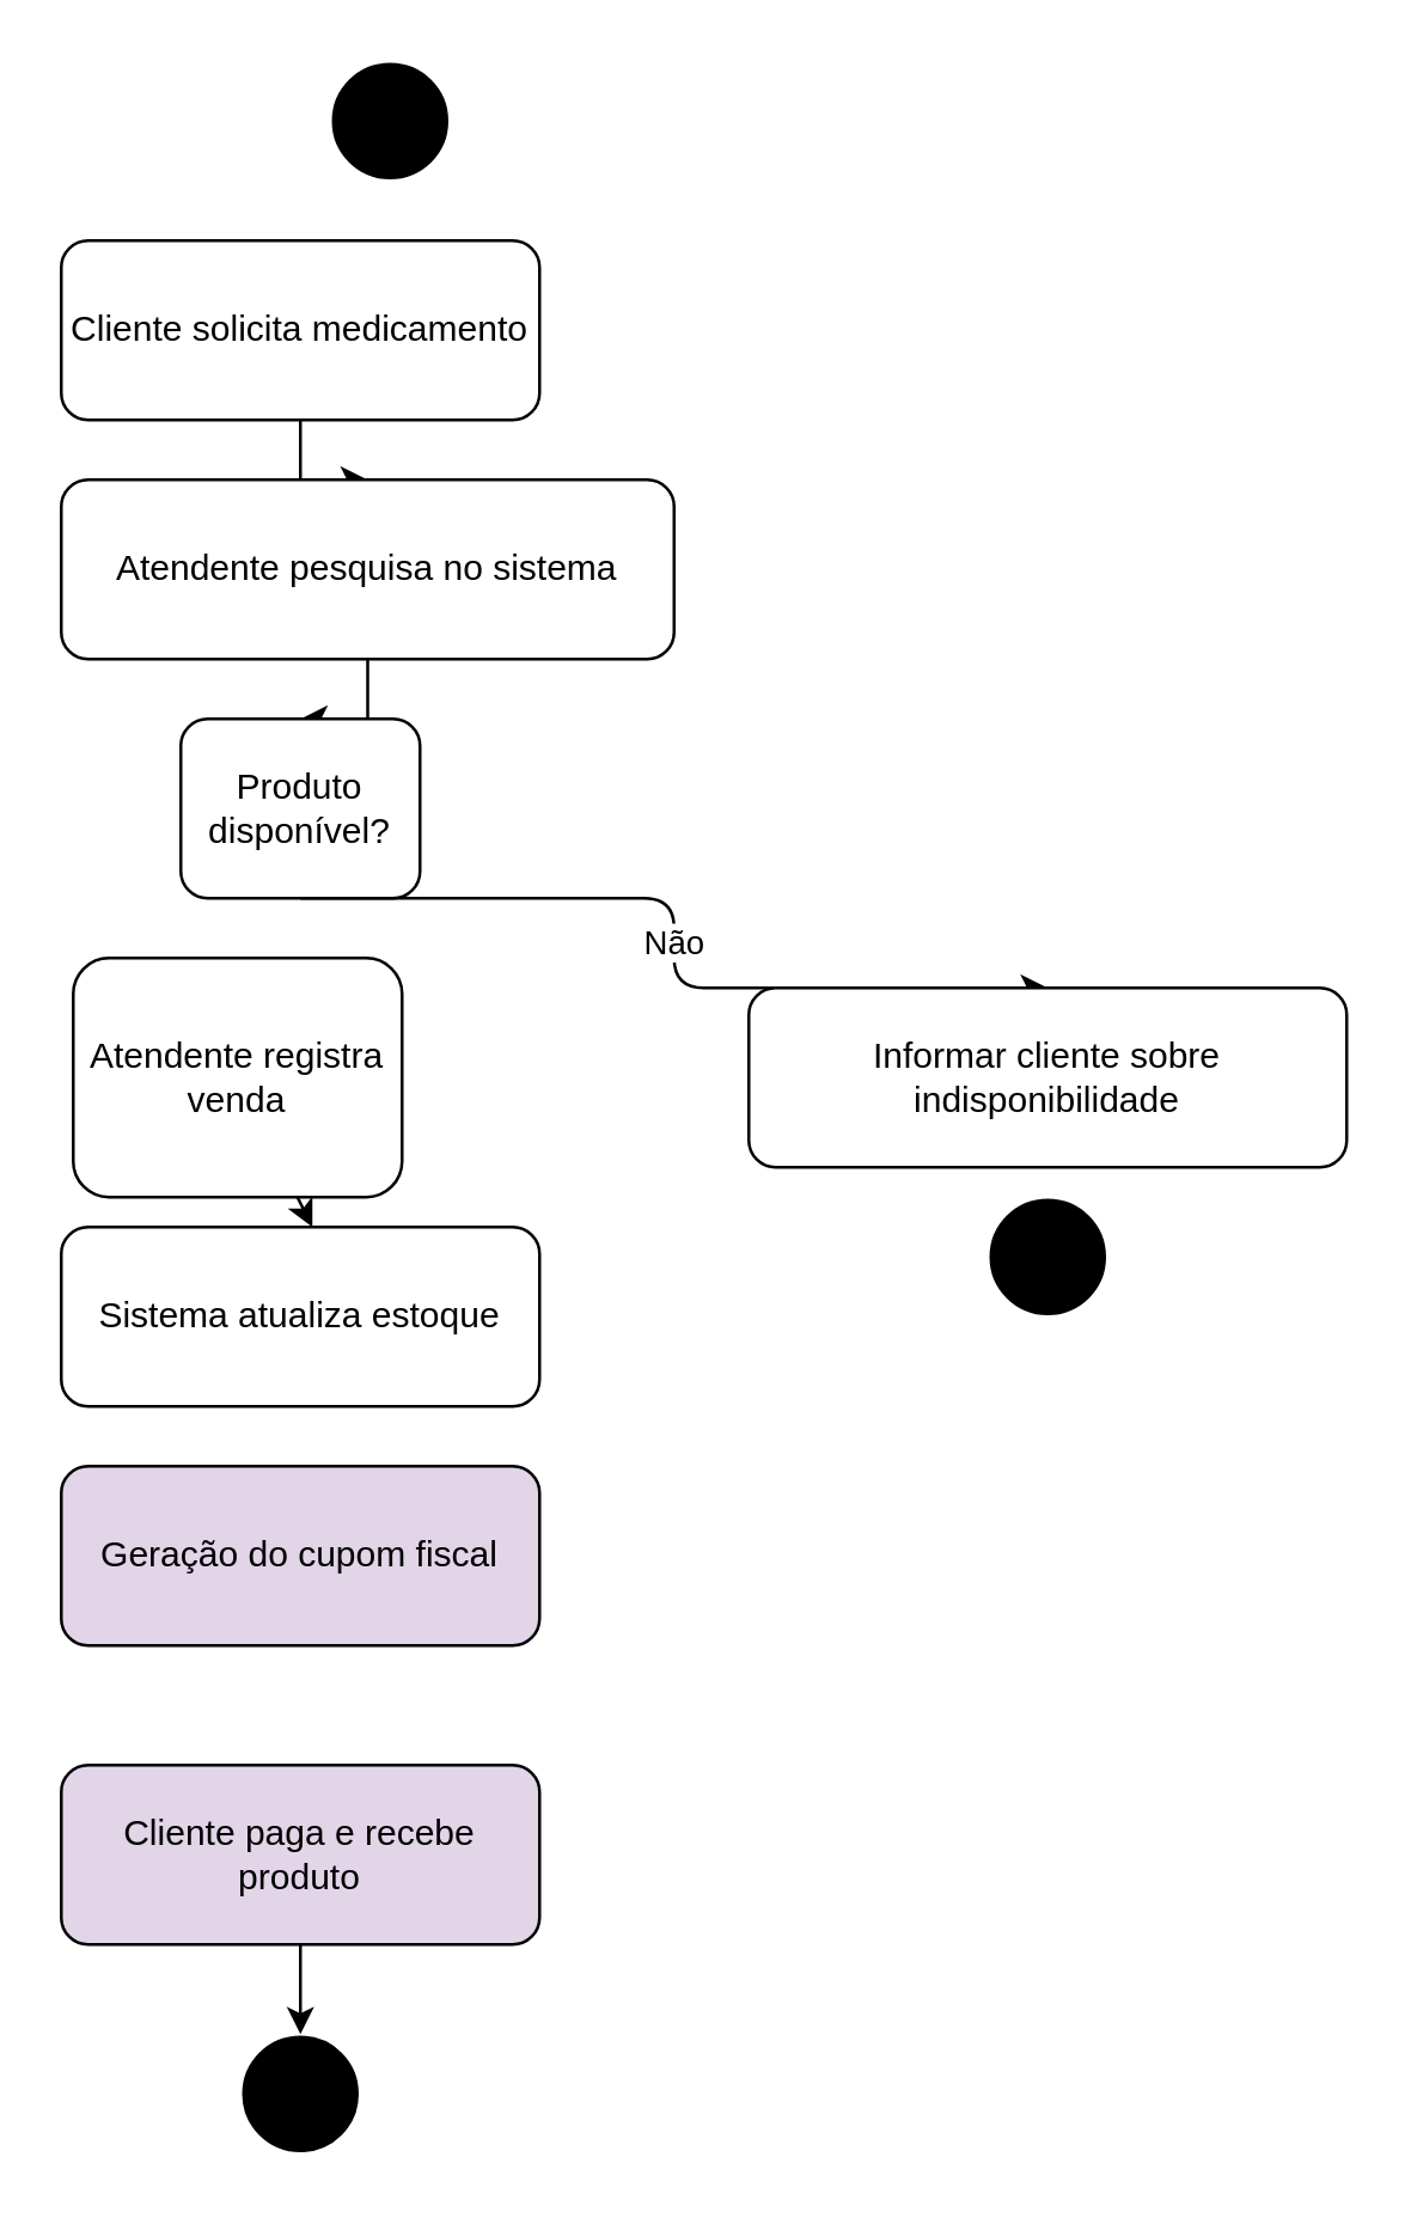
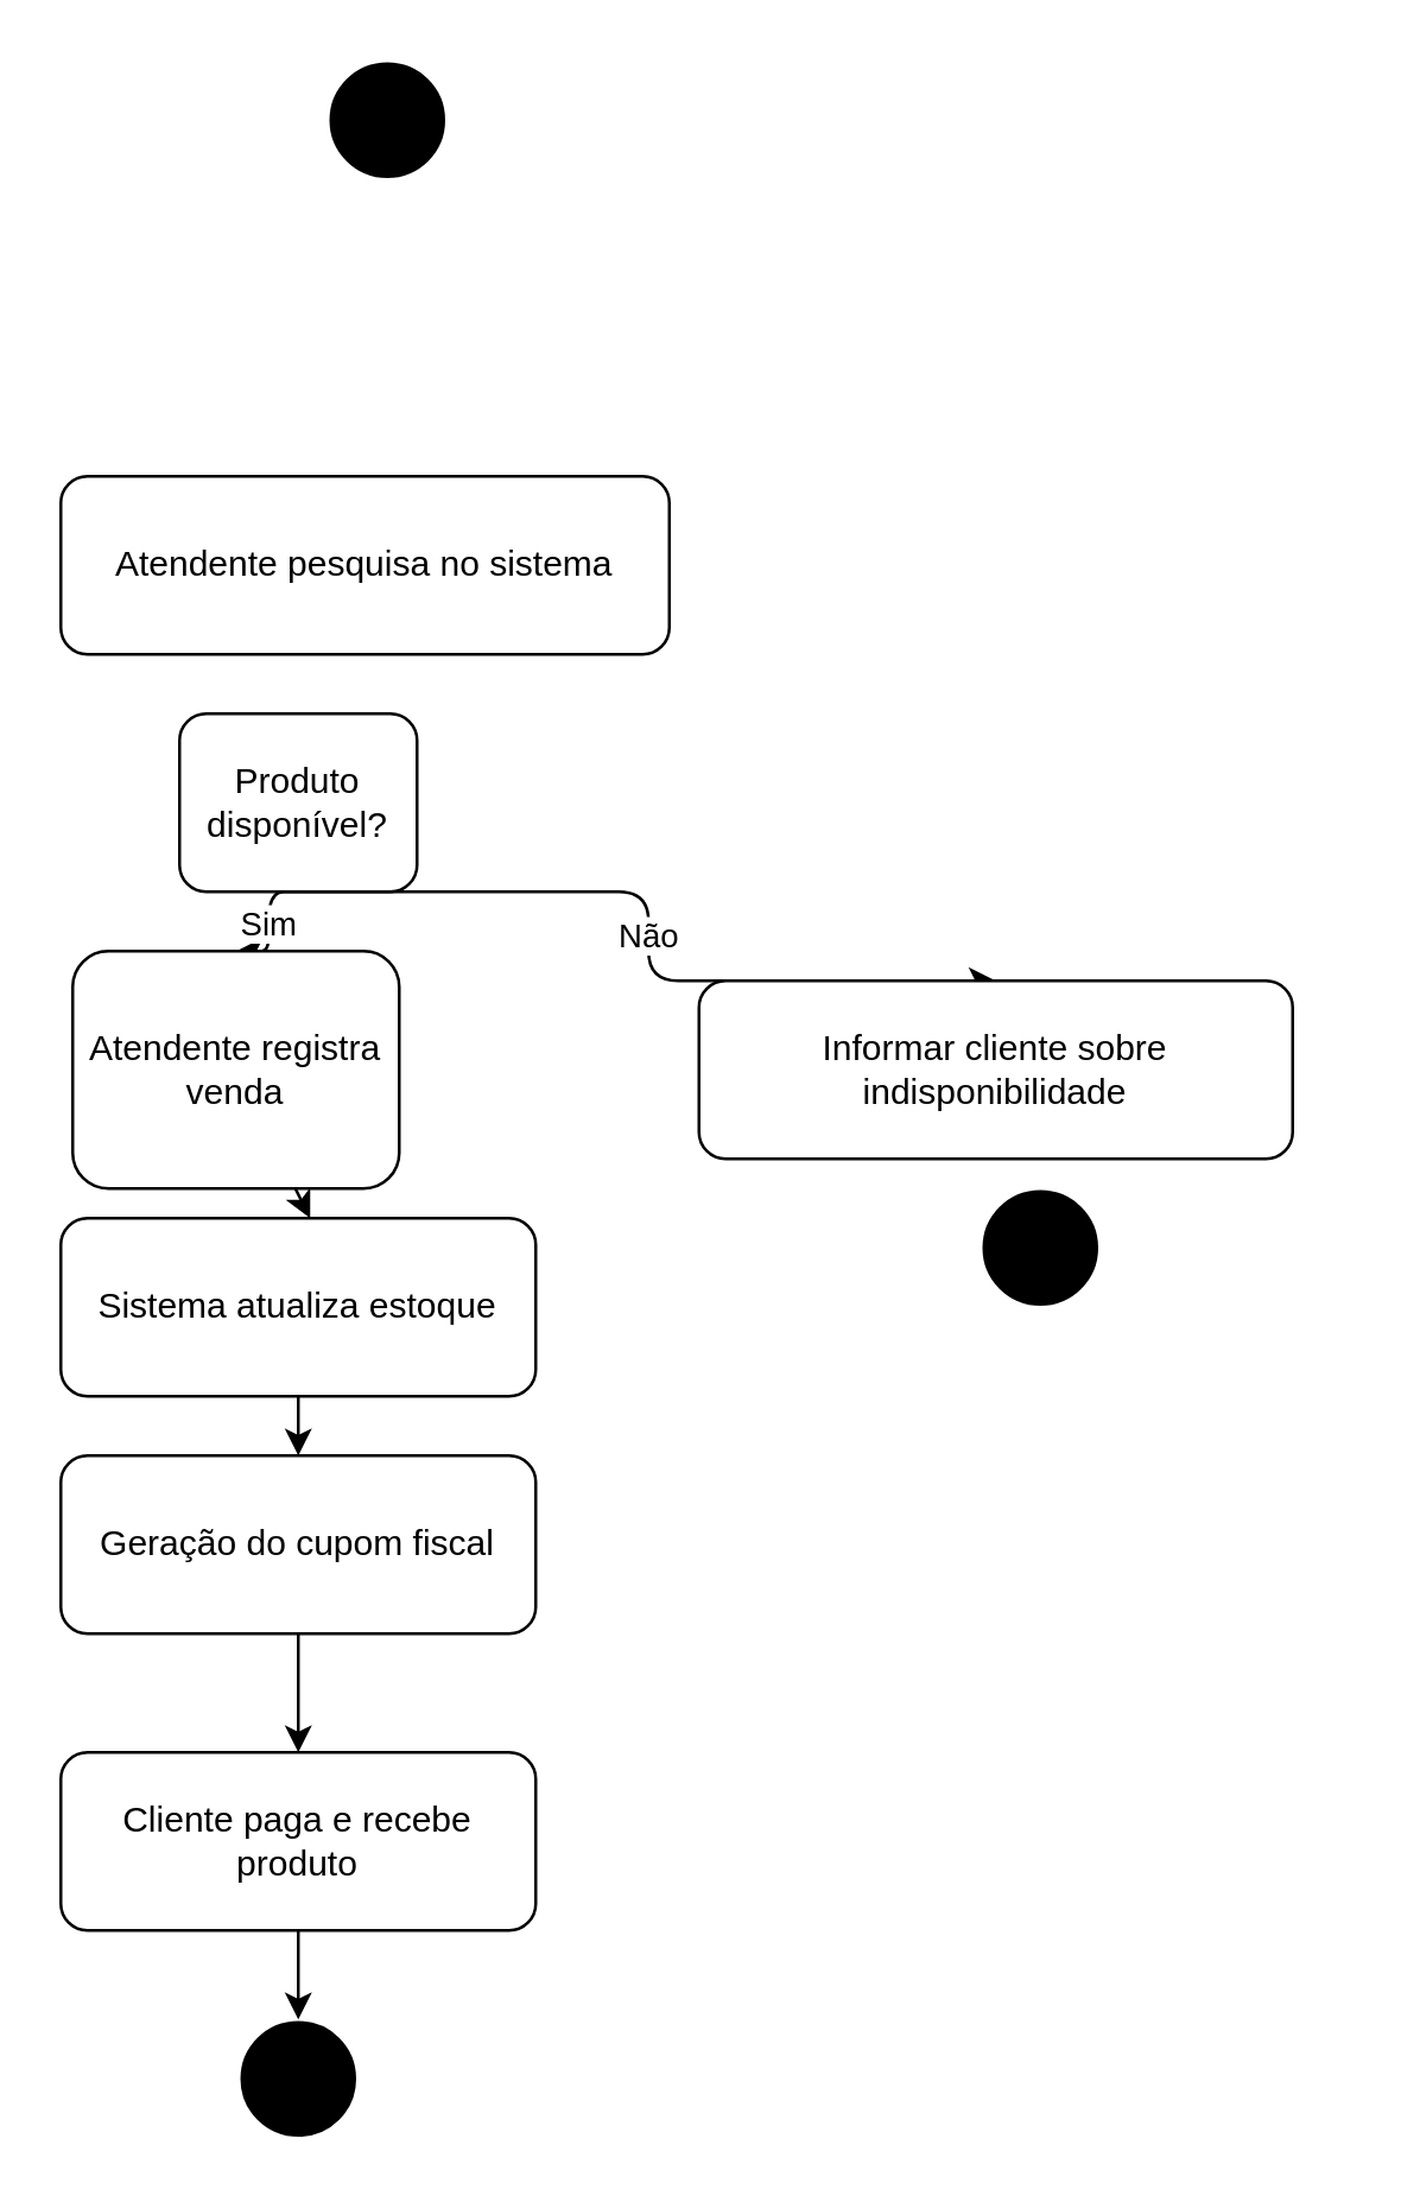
  <mxCell id="0" />
  <mxCell id="1" parent="0" />
  <mxCell id="2" value="Início" style="ellipse;whiteSpace=wrap;html=1;fillColor=#000000;strokeColor=#FFFFFF;" parent="1" vertex="1"><mxGeometry x="110" y="20" width="40" height="40" as="geometry" /></mxCell>
- <mxCell id="3" value="" style="edgeStyle=orthogonalEdgeStyle;rounded=0;orthogonalLoop=1;jettySize=auto;html=1;" parent="1" source="4" target="6" edge="1"><mxGeometry relative="1" as="geometry"><mxPoint x="300" y="110" as="targetPoint" /></mxGeometry></mxCell>
- <mxCell id="4" value="Cliente solicita medicamento" style="rounded=1;whiteSpace=wrap;html=1;" parent="1" vertex="1"><mxGeometry x="20" y="80" width="160" height="60" as="geometry" /></mxCell>
- <mxCell id="5" value="" style="edgeStyle=orthogonalEdgeStyle;rounded=0;orthogonalLoop=1;jettySize=auto;html=1;" parent="1" source="6" target="7" edge="1"><mxGeometry relative="1" as="geometry"><mxPoint x="300" y="190" as="targetPoint" /></mxGeometry></mxCell>
  <mxCell id="6" value="Atendente pesquisa no sistema" style="rounded=1;whiteSpace=wrap;html=1;" parent="1" vertex="1"><mxGeometry x="20" y="160" width="205" height="60" as="geometry" /></mxCell>
  <mxCell id="7" value="Produto disponível?" style="whiteSpace=wrap;html=1;rounded=1;" parent="1" vertex="1"><mxGeometry x="60" y="240" width="80" height="60" as="geometry" /></mxCell>
+ <mxCell id="8" value="Sim" style="edgeStyle=elbowEdgeStyle;rounded=1;html=1;exitX=0.5;exitY=1;entryX=0.5;entryY=0;" parent="1" source="7" target="9" edge="1"><mxGeometry relative="1" as="geometry" /></mxCell>
  <mxCell id="9" value="Atendente registra venda" style="rounded=1;whiteSpace=wrap;html=1;" parent="1" vertex="1"><mxGeometry x="24" y="320" width="110" height="80" as="geometry" /></mxCell>
  <mxCell id="10" value="Não" style="edgeStyle=elbowEdgeStyle;rounded=1;html=1;exitX=0.5;exitY=1;entryX=0.5;entryY=0;" parent="1" source="7" target="11" edge="1"><mxGeometry relative="1" as="geometry" /></mxCell>
- <mxCell id="11" value="Informar cliente sobre indisponibilidade" style="rounded=1;whiteSpace=wrap;html=1;" parent="1" vertex="1"><mxGeometry x="250" y="330" width="200" height="60" as="geometry" /></mxCell>
+ <mxCell id="11" value="Informar cliente sobre indisponibilidade" style="rounded=1;whiteSpace=wrap;html=1;" parent="1" vertex="1"><mxGeometry x="235" y="330" width="200" height="60" as="geometry" /></mxCell>
  <mxCell id="12" value="Fim" style="ellipse;whiteSpace=wrap;html=1;fillColor=#000000;strokeColor=#FFFFFF;" parent="1" vertex="1"><mxGeometry x="330" y="400" width="40" height="40" as="geometry" /></mxCell>
  <mxCell id="13" value="Sistema atualiza estoque" style="rounded=1;whiteSpace=wrap;html=1;" parent="1" vertex="1"><mxGeometry x="20" y="410" width="160" height="60" as="geometry" /></mxCell>
- <mxCell id="14" value="Geração do cupom fiscal" style="rounded=1;whiteSpace=wrap;html=1;fillColor=#e1d5e7;" parent="1" vertex="1"><mxGeometry x="20" y="490" width="160" height="60" as="geometry" /></mxCell>
- <mxCell id="15" value="Cliente paga e recebe produto" style="rounded=1;whiteSpace=wrap;html=1;fillColor=#e1d5e7;" parent="1" vertex="1"><mxGeometry x="20" y="590" width="160" height="60" as="geometry" /></mxCell>
+ <mxCell id="14" value="Geração do cupom fiscal" style="rounded=1;whiteSpace=wrap;html=1;" parent="1" vertex="1"><mxGeometry x="20" y="490" width="160" height="60" as="geometry" /></mxCell>
+ <mxCell id="15" value="Cliente paga e recebe produto" style="rounded=1;whiteSpace=wrap;html=1;" parent="1" vertex="1"><mxGeometry x="20" y="590" width="160" height="60" as="geometry" /></mxCell>
  <mxCell id="16" value="Fim" style="ellipse;whiteSpace=wrap;html=1;fillColor=#000000;strokeColor=#FFFFFF;" parent="1" vertex="1"><mxGeometry x="80" y="680" width="40" height="40" as="geometry" /></mxCell>
  <mxCell id="17" value="" style="endArrow=classic;html=1;rounded=0;" parent="1" source="9" edge="1"><mxGeometry width="50" height="50" relative="1" as="geometry"><mxPoint x="310" y="490" as="sourcePoint" /><mxPoint x="104" y="410" as="targetPoint" /><Array as="points" /></mxGeometry></mxCell>
+ <mxCell id="18" value="" style="endArrow=classic;html=1;rounded=0;exitX=0.5;exitY=1;exitDx=0;exitDy=0;entryX=0.5;entryY=0;entryDx=0;entryDy=0;" parent="1" source="14" target="15" edge="1"><mxGeometry width="50" height="50" relative="1" as="geometry"><mxPoint x="260" y="590" as="sourcePoint" /><mxPoint x="310" y="540" as="targetPoint" /></mxGeometry></mxCell>
  <mxCell id="19" value="" style="endArrow=classic;html=1;rounded=0;exitX=0.5;exitY=1;exitDx=0;exitDy=0;entryX=0.5;entryY=0;entryDx=0;entryDy=0;" parent="1" source="15" target="16" edge="1"><mxGeometry width="50" height="50" relative="1" as="geometry"><mxPoint x="330" y="670" as="sourcePoint" /><mxPoint x="310" y="540" as="targetPoint" /></mxGeometry></mxCell>
+ <mxCell id="20" value="" style="endArrow=classic;html=1;rounded=0;exitX=0.5;exitY=1;exitDx=0;exitDy=0;entryX=0.5;entryY=0;entryDx=0;entryDy=0;" parent="1" source="13" target="14" edge="1"><mxGeometry width="50" height="50" relative="1" as="geometry"><mxPoint x="260" y="590" as="sourcePoint" /><mxPoint x="310" y="540" as="targetPoint" /></mxGeometry></mxCell>
